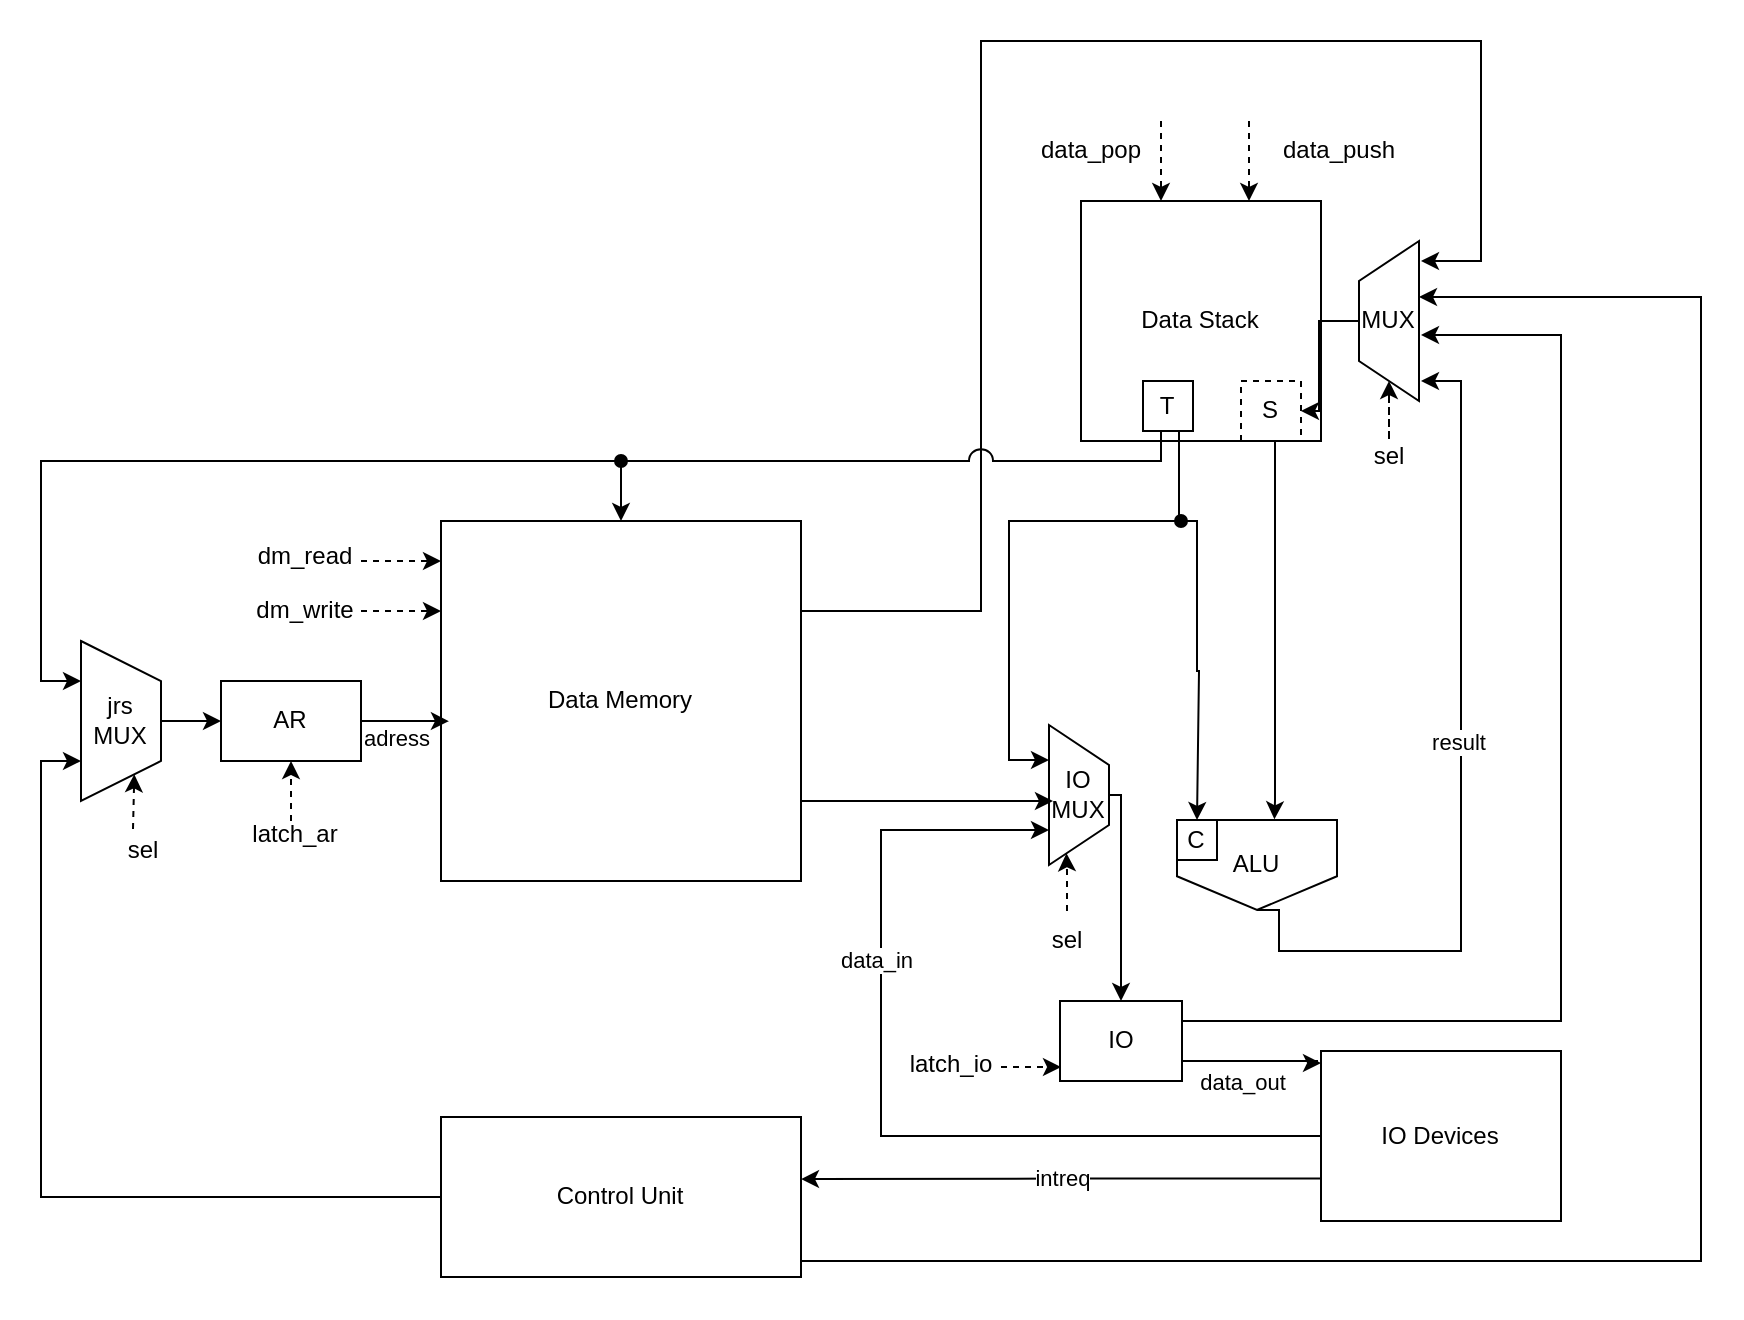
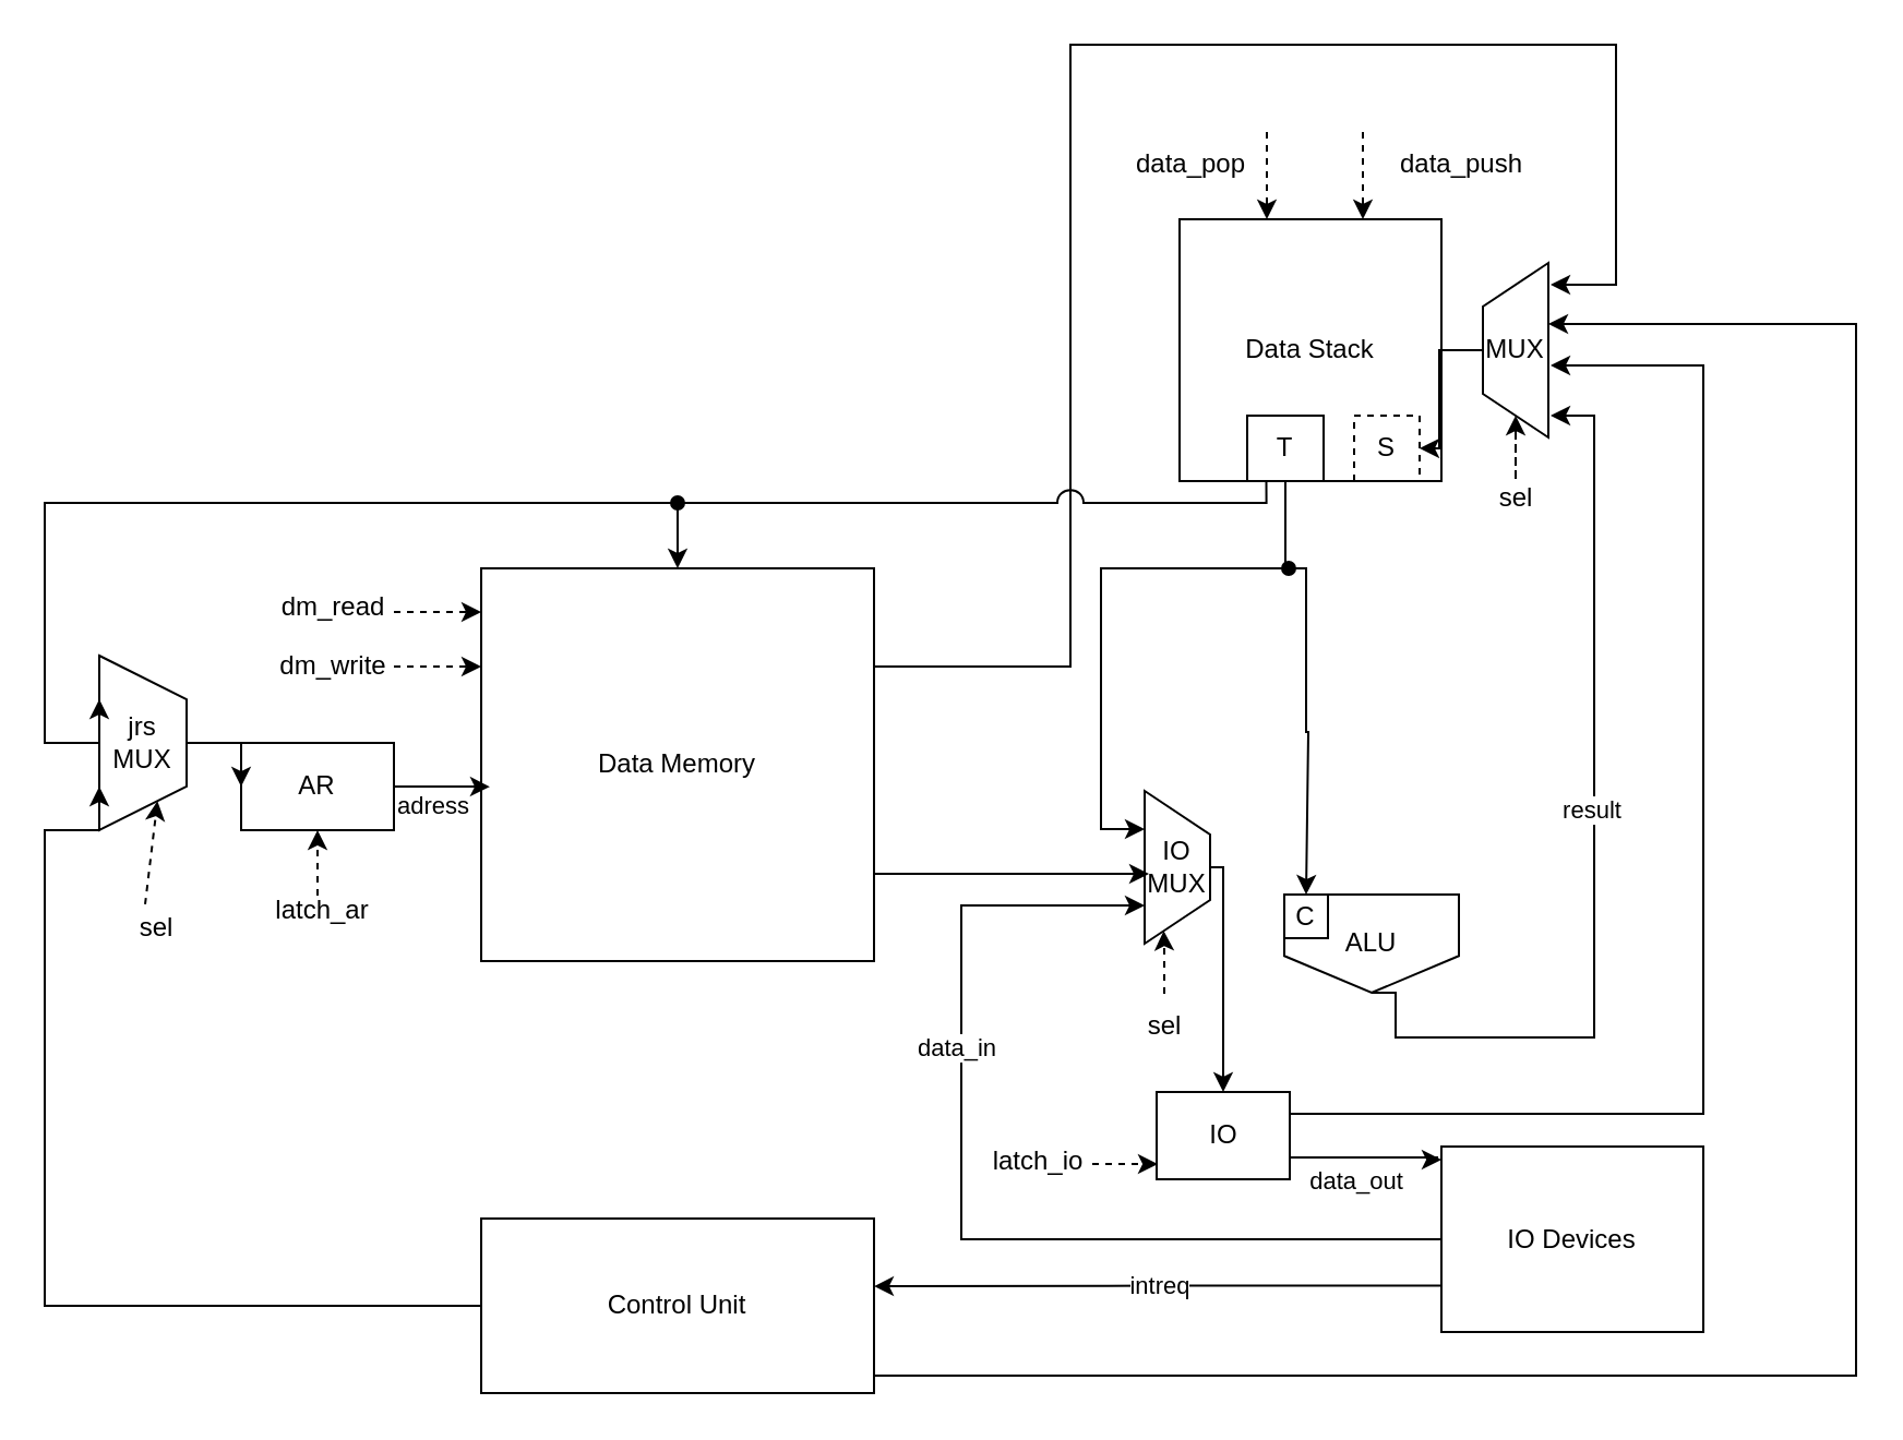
  <mxCell id="0" />
  <mxCell id="1" parent="0" />
  <mxCell id="2" value="Data Stack" style="rounded=0;whiteSpace=wrap;html=1;fillColor=none;" parent="1" vertex="1"><mxGeometry x="540" y="100" width="120" height="120" as="geometry" /></mxCell>
- <mxCell id="3" style="edgeStyle=orthogonalEdgeStyle;rounded=0;orthogonalLoop=1;jettySize=auto;html=1;exitX=0.5;exitY=1;exitDx=0;exitDy=0;entryX=0.609;entryY=-0.008;entryDx=0;entryDy=0;entryPerimeter=0;" parent="1" source="9" target="5" edge="1"><mxGeometry relative="1" as="geometry"><Array as="points"><mxPoint x="637" y="220" /><mxPoint x="637" y="400" /><mxPoint x="637" y="400" /></Array><mxPoint x="648" y="350" as="sourcePoint" /></mxGeometry></mxCell>
  <mxCell id="4" value="" style="group" parent="1" vertex="1" connectable="0"><mxGeometry x="588" y="379.5" width="80" height="75" as="geometry" /></mxCell>
  <mxCell id="5" value="ALU" style="shape=offPageConnector;whiteSpace=wrap;html=1;fillColor=none;" parent="4" vertex="1"><mxGeometry y="30" width="80" height="45" as="geometry" /></mxCell>
  <mxCell id="6" value="C" style="rounded=0;whiteSpace=wrap;html=1;fillColor=none;" parent="4" vertex="1"><mxGeometry y="30" width="20" height="20" as="geometry" /></mxCell>
  <mxCell id="7" style="edgeStyle=orthogonalEdgeStyle;rounded=0;orthogonalLoop=1;jettySize=auto;html=1;startArrow=none;startFill=0;exitX=1;exitY=0.25;exitDx=0;exitDy=0;" parent="1" edge="1" source="8"><mxGeometry relative="1" as="geometry"><mxPoint x="490" y="299" as="sourcePoint" /><mxPoint x="710" y="130" as="targetPoint" /><Array as="points"><mxPoint x="490" y="305" /><mxPoint x="490" y="20" /><mxPoint x="740" y="20" /><mxPoint x="740" y="130" /></Array></mxGeometry></mxCell>
  <mxCell id="8" value="Data Memory" style="whiteSpace=wrap;html=1;aspect=fixed;fillColor=none;" parent="1" vertex="1"><mxGeometry x="220" y="260" width="180" height="180" as="geometry" /></mxCell>
  <mxCell id="9" value="S" style="rounded=0;whiteSpace=wrap;html=1;fillColor=none;dashed=1;" parent="1" vertex="1"><mxGeometry x="620" y="190" width="30" height="30" as="geometry" /></mxCell>
- <mxCell id="10" value="T" style="rounded=0;whiteSpace=wrap;html=1;fillColor=none;" parent="1" vertex="1"><mxGeometry x="571" y="190" width="25" height="25" as="geometry" /></mxCell>
+ <mxCell id="10" value="T" style="rounded=0;whiteSpace=wrap;html=1;fillColor=none;" parent="1" vertex="1"><mxGeometry x="571" y="190" width="35" height="30" as="geometry" /></mxCell>
  <mxCell id="11" value="" style="endArrow=classic;html=1;rounded=0;entryX=0.5;entryY=0;entryDx=0;entryDy=0;dashed=1;" parent="1" edge="1"><mxGeometry width="50" height="50" relative="1" as="geometry"><mxPoint x="580" as="sourcePoint" y="60" /><mxPoint x="580" y="100" as="targetPoint" /></mxGeometry></mxCell>
  <mxCell id="12" value="" style="endArrow=classic;html=1;rounded=0;entryX=0.75;entryY=0;entryDx=0;entryDy=0;dashed=1;" parent="1" edge="1"><mxGeometry width="50" height="50" relative="1" as="geometry"><mxPoint x="624" as="sourcePoint" y="60" /><mxPoint x="624" y="100" as="targetPoint" /></mxGeometry></mxCell>
  <mxCell id="13" value="data_push" style="text;html=1;align=center;verticalAlign=middle;resizable=0;points=[];autosize=1;strokeColor=none;fillColor=none;" parent="1" vertex="1"><mxGeometry x="629" width="80" height="30" as="geometry" y="60" /></mxCell>
  <mxCell id="14" value="data_pop" style="text;html=1;align=center;verticalAlign=middle;resizable=0;points=[];autosize=1;strokeColor=none;fillColor=none;rotation=0;" parent="1" vertex="1"><mxGeometry x="510" width="70" height="30" as="geometry" y="60" /></mxCell>
  <mxCell id="15" style="edgeStyle=orthogonalEdgeStyle;rounded=0;orthogonalLoop=1;jettySize=auto;html=1;exitX=0.5;exitY=1;exitDx=0;exitDy=0;" parent="1" source="5" edge="1"><mxGeometry relative="1" as="geometry"><mxPoint x="710" y="190" as="targetPoint" /><Array as="points"><mxPoint x="639" y="475" /><mxPoint x="730" y="475" /><mxPoint x="730" y="190" /></Array></mxGeometry></mxCell>
  <mxCell id="16" value="result" style="edgeLabel;html=1;align=center;verticalAlign=middle;resizable=0;points=[];" parent="15" vertex="1" connectable="0"><mxGeometry x="0.061" y="2" relative="1" as="geometry"><mxPoint as="offset" /></mxGeometry></mxCell>
  <mxCell id="17" value="AR" style="rounded=0;whiteSpace=wrap;html=1;fillColor=none;" parent="1" vertex="1"><mxGeometry x="110" y="340" width="70" height="40" as="geometry" /></mxCell>
  <mxCell id="18" style="edgeStyle=orthogonalEdgeStyle;rounded=0;orthogonalLoop=1;jettySize=auto;html=1;exitX=1;exitY=0.5;exitDx=0;exitDy=0;entryX=0.022;entryY=0.556;entryDx=0;entryDy=0;entryPerimeter=0;" parent="1" source="17" target="8" edge="1"><mxGeometry relative="1" as="geometry" /></mxCell>
  <mxCell id="19" value="adress" style="edgeLabel;html=1;align=center;verticalAlign=middle;resizable=0;points=[];" parent="18" vertex="1" connectable="0"><mxGeometry x="-0.087" y="-2" relative="1" as="geometry"><mxPoint x="-2" y="6" as="offset" /></mxGeometry></mxCell>
  <mxCell id="20" style="edgeStyle=orthogonalEdgeStyle;rounded=0;orthogonalLoop=1;jettySize=auto;html=1;exitX=0.5;exitY=0;exitDx=0;exitDy=0;entryX=0;entryY=0.5;entryDx=0;entryDy=0;" parent="1" source="21" target="17" edge="1"><mxGeometry relative="1" as="geometry" /></mxCell>
- <mxCell id="21" value="&lt;div&gt;jrs&lt;/div&gt;MUX" style="shape=trapezoid;perimeter=trapezoidPerimeter;whiteSpace=wrap;html=1;fixedSize=1;fillColor=none;direction=south;" parent="1" vertex="1"><mxGeometry x="40" y="320" width="40" height="80" as="geometry" /></mxCell>
+ <mxCell id="21" value="&lt;div&gt;jrs&lt;/div&gt;MUX" style="shape=trapezoid;perimeter=trapezoidPerimeter;whiteSpace=wrap;html=1;fixedSize=1;fillColor=none;direction=south;" parent="1" vertex="1"><mxGeometry x="45" y="300" width="40" height="80" as="geometry" /></mxCell>
  <mxCell id="22" value="sel" style="text;html=1;align=center;verticalAlign=middle;resizable=0;points=[];autosize=1;strokeColor=none;fillColor=none;" parent="1" vertex="1"><mxGeometry x="51" y="410" width="40" height="30" as="geometry" /></mxCell>
  <mxCell id="23" value="" style="endArrow=classic;html=1;rounded=0;entryX=1;entryY=0.25;entryDx=0;entryDy=0;exitX=0.375;exitY=0.133;exitDx=0;exitDy=0;exitPerimeter=0;dashed=1;" parent="1" source="22" target="21" edge="1"><mxGeometry width="50" height="50" relative="1" as="geometry"><mxPoint x="70" y="420" as="sourcePoint" /><mxPoint x="120" y="370" as="targetPoint" /></mxGeometry></mxCell>
  <mxCell id="24" style="edgeStyle=orthogonalEdgeStyle;rounded=0;orthogonalLoop=1;jettySize=auto;html=1;exitX=0;exitY=0.5;exitDx=0;exitDy=0;entryX=0.75;entryY=1;entryDx=0;entryDy=0;" parent="1" source="26" target="21" edge="1"><mxGeometry relative="1" as="geometry"><mxPoint x="40" y="360" as="targetPoint" /><Array as="points"><mxPoint x="20" y="598" /><mxPoint x="20" y="380" /></Array></mxGeometry></mxCell>
  <mxCell id="25" style="edgeStyle=orthogonalEdgeStyle;rounded=0;orthogonalLoop=1;jettySize=auto;html=1;exitX=1;exitY=0.75;exitDx=0;exitDy=0;entryX=0.75;entryY=1;entryDx=0;entryDy=0;" parent="1" edge="1"><mxGeometry relative="1" as="geometry"><mxPoint x="709" y="148" as="targetPoint" /><mxPoint x="400" y="626" as="sourcePoint" /><Array as="points"><mxPoint x="400" y="630" /><mxPoint x="850" y="630" /><mxPoint x="850" y="148" /></Array></mxGeometry></mxCell>
  <mxCell id="26" value="Control Unit" style="rounded=0;whiteSpace=wrap;html=1;fillColor=none;" parent="1" vertex="1"><mxGeometry x="220" y="558" width="180" height="80" as="geometry" /></mxCell>
  <mxCell id="27" style="edgeStyle=orthogonalEdgeStyle;rounded=0;orthogonalLoop=1;jettySize=auto;html=1;exitX=1;exitY=0.75;exitDx=0;exitDy=0;" parent="1" source="30" edge="1"><mxGeometry relative="1" as="geometry"><mxPoint x="660" y="531" as="targetPoint" /><Array as="points"><mxPoint x="658" y="530" /></Array></mxGeometry></mxCell>
  <mxCell id="28" value="data_out" style="edgeLabel;html=1;align=center;verticalAlign=middle;resizable=0;points=[];" vertex="1" connectable="0" parent="27"><mxGeometry x="-0.262" relative="1" as="geometry"><mxPoint x="4" y="10" as="offset" /></mxGeometry></mxCell>
  <mxCell id="29" style="edgeStyle=orthogonalEdgeStyle;rounded=0;orthogonalLoop=1;jettySize=auto;html=1;exitX=1;exitY=0.25;exitDx=0;exitDy=0;" parent="1" edge="1"><mxGeometry relative="1" as="geometry"><mxPoint x="710" y="167" as="targetPoint" /><mxPoint x="590.5" y="517" as="sourcePoint" /><Array as="points"><mxPoint x="591" y="510" /><mxPoint x="780" y="510" /><mxPoint x="780" y="167" /></Array></mxGeometry></mxCell>
  <mxCell id="30" value="IO" style="rounded=0;whiteSpace=wrap;html=1;fillColor=none;" parent="1" vertex="1"><mxGeometry x="529.5" y="500" width="61" height="40" as="geometry" /></mxCell>
  <mxCell id="31" style="edgeStyle=orthogonalEdgeStyle;rounded=0;orthogonalLoop=1;jettySize=auto;html=1;exitX=0;exitY=0.75;exitDx=0;exitDy=0;entryX=1;entryY=0.388;entryDx=0;entryDy=0;entryPerimeter=0;" parent="1" source="35" target="26" edge="1"><mxGeometry relative="1" as="geometry" /></mxCell>
  <mxCell id="32" value="intreq" style="edgeLabel;html=1;align=center;verticalAlign=middle;resizable=0;points=[];" vertex="1" connectable="0" parent="31"><mxGeometry x="0.001" relative="1" as="geometry"><mxPoint as="offset" /></mxGeometry></mxCell>
  <mxCell id="33" style="edgeStyle=orthogonalEdgeStyle;rounded=0;orthogonalLoop=1;jettySize=auto;html=1;exitX=0;exitY=0.5;exitDx=0;exitDy=0;entryX=0.75;entryY=1;entryDx=0;entryDy=0;" parent="1" source="35" target="43" edge="1"><mxGeometry relative="1" as="geometry"><Array as="points"><mxPoint x="440" y="568" /><mxPoint x="440" y="414" /></Array></mxGeometry></mxCell>
  <mxCell id="34" value="data_in" style="edgeLabel;html=1;align=center;verticalAlign=middle;resizable=0;points=[];" vertex="1" connectable="0" parent="33"><mxGeometry x="0.35" y="3" relative="1" as="geometry"><mxPoint as="offset" /></mxGeometry></mxCell>
  <mxCell id="35" value="IO Devices" style="rounded=0;whiteSpace=wrap;html=1;fillColor=none;" parent="1" vertex="1"><mxGeometry x="660" y="525" width="120" height="85" as="geometry" /></mxCell>
  <mxCell id="36" value="" style="edgeStyle=none;orthogonalLoop=1;jettySize=auto;html=1;rounded=0;entryX=0.5;entryY=1;entryDx=0;entryDy=0;dashed=1;" parent="1" target="17" edge="1"><mxGeometry width="100" relative="1" as="geometry"><mxPoint x="145" y="410" as="sourcePoint" /><mxPoint x="190" y="410" as="targetPoint" /><Array as="points" /></mxGeometry></mxCell>
  <mxCell id="37" value="latch_ar" style="text;html=1;align=center;verticalAlign=middle;resizable=0;points=[];autosize=1;strokeColor=none;fillColor=none;" parent="1" vertex="1"><mxGeometry x="112" y="402" width="70" height="30" as="geometry" /></mxCell>
  <mxCell id="38" value="" style="edgeStyle=none;orthogonalLoop=1;jettySize=auto;html=1;rounded=0;dashed=1;" parent="1" edge="1"><mxGeometry width="100" relative="1" as="geometry"><mxPoint x="180" y="280" as="sourcePoint" /><mxPoint x="220" y="280" as="targetPoint" /><Array as="points" /></mxGeometry></mxCell>
  <mxCell id="39" value="dm_read" style="text;html=1;align=center;verticalAlign=middle;resizable=0;points=[];autosize=1;strokeColor=none;fillColor=none;" parent="1" vertex="1"><mxGeometry x="117" y="263" width="70" height="30" as="geometry" /></mxCell>
  <mxCell id="40" value="" style="edgeStyle=none;orthogonalLoop=1;jettySize=auto;html=1;rounded=0;dashed=1;entryX=0;entryY=0.25;entryDx=0;entryDy=0;" parent="1" target="8" edge="1"><mxGeometry width="100" relative="1" as="geometry"><mxPoint x="180" y="305" as="sourcePoint" /><mxPoint x="240" y="280" as="targetPoint" /><Array as="points" /></mxGeometry></mxCell>
  <mxCell id="41" value="dm_write" style="text;html=1;align=center;verticalAlign=middle;resizable=0;points=[];autosize=1;strokeColor=none;fillColor=none;" parent="1" vertex="1"><mxGeometry x="117" y="290" width="70" height="30" as="geometry" /></mxCell>
  <mxCell id="42" style="edgeStyle=orthogonalEdgeStyle;rounded=0;orthogonalLoop=1;jettySize=auto;html=1;entryX=0.5;entryY=0;entryDx=0;entryDy=0;exitX=0.5;exitY=0;exitDx=0;exitDy=0;" parent="1" source="43" target="30" edge="1"><mxGeometry relative="1" as="geometry"><Array as="points"><mxPoint x="560" y="397" /></Array></mxGeometry></mxCell>
  <mxCell id="43" value="IO MUX" style="shape=trapezoid;perimeter=trapezoidPerimeter;whiteSpace=wrap;html=1;fixedSize=1;fillColor=none;direction=south;" parent="1" vertex="1"><mxGeometry x="524" y="362" width="30" height="70" as="geometry" /></mxCell>
  <mxCell id="44" value="" style="edgeStyle=orthogonalEdgeStyle;orthogonalLoop=1;jettySize=auto;html=1;rounded=0;entryX=0.25;entryY=1;entryDx=0;entryDy=0;jumpStyle=arc;jumpSize=13;startArrow=none;startFill=0;exitX=0.5;exitY=1;exitDx=0;exitDy=0;" parent="1" source="10" target="43" edge="1"><mxGeometry width="100" relative="1" as="geometry"><mxPoint x="590" y="250" as="sourcePoint" /><mxPoint x="570" y="280" as="targetPoint" /><Array as="points"><mxPoint x="589" y="260" /><mxPoint x="504" y="260" /><mxPoint x="504" y="380" /></Array></mxGeometry></mxCell>
  <mxCell id="45" style="edgeStyle=orthogonalEdgeStyle;rounded=0;orthogonalLoop=1;jettySize=auto;html=1;exitX=1;exitY=0.75;exitDx=0;exitDy=0;entryX=0.643;entryY=0.967;entryDx=0;entryDy=0;entryPerimeter=0;" parent="1" edge="1"><mxGeometry relative="1" as="geometry"><mxPoint x="400" y="388" as="sourcePoint" /><mxPoint x="525.99" y="400.01" as="targetPoint" /><Array as="points"><mxPoint x="400" y="400" /></Array></mxGeometry></mxCell>
  <mxCell id="46" value="" style="edgeStyle=none;orthogonalLoop=1;jettySize=auto;html=1;rounded=0;dashed=1;" parent="1" edge="1"><mxGeometry width="100" relative="1" as="geometry"><mxPoint x="500" y="533" as="sourcePoint" /><mxPoint x="530" y="533" as="targetPoint" /><Array as="points" /></mxGeometry></mxCell>
  <mxCell id="47" value="latch_io" style="text;html=1;align=center;verticalAlign=middle;resizable=0;points=[];autosize=1;strokeColor=none;fillColor=none;" parent="1" vertex="1"><mxGeometry x="445" y="517" width="60" height="30" as="geometry" /></mxCell>
  <mxCell id="48" style="edgeStyle=orthogonalEdgeStyle;rounded=0;orthogonalLoop=1;jettySize=auto;html=1;exitX=0.5;exitY=0;exitDx=0;exitDy=0;" parent="1" source="49" target="9" edge="1"><mxGeometry relative="1" as="geometry" /></mxCell>
  <mxCell id="49" value="MUX" style="shape=trapezoid;perimeter=trapezoidPerimeter;whiteSpace=wrap;html=1;fixedSize=1;direction=north;fillColor=none;" parent="1" vertex="1"><mxGeometry x="679" y="120" width="30" height="80" as="geometry" /></mxCell>
  <mxCell id="50" style="edgeStyle=orthogonalEdgeStyle;rounded=0;orthogonalLoop=1;jettySize=auto;html=1;entryX=1;entryY=0.75;entryDx=0;entryDy=0;dashed=1;" parent="1" source="51" target="43" edge="1"><mxGeometry relative="1" as="geometry" /></mxCell>
  <mxCell id="51" value="sel" style="text;html=1;align=center;verticalAlign=middle;resizable=0;points=[];autosize=1;strokeColor=none;fillColor=none;" parent="1" vertex="1"><mxGeometry x="513" y="455" width="40" height="30" as="geometry" /></mxCell>
  <mxCell id="52" style="edgeStyle=orthogonalEdgeStyle;rounded=0;orthogonalLoop=1;jettySize=auto;html=1;entryX=0;entryY=0.5;entryDx=0;entryDy=0;dashed=1;" parent="1" source="53" target="49" edge="1"><mxGeometry relative="1" as="geometry" /></mxCell>
  <mxCell id="53" value="sel" style="text;html=1;align=center;verticalAlign=middle;resizable=0;points=[];autosize=1;strokeColor=none;fillColor=none;" parent="1" vertex="1"><mxGeometry x="674" y="213" width="40" height="30" as="geometry" /></mxCell>
  <mxCell id="54" value="" style="edgeStyle=orthogonalEdgeStyle;orthogonalLoop=1;jettySize=auto;html=1;rounded=0;exitX=0.25;exitY=1;exitDx=0;exitDy=0;entryX=0.25;entryY=1;entryDx=0;entryDy=0;jumpStyle=arc;jumpSize=12;" parent="1" source="10" edge="1" target="21"><mxGeometry width="100" relative="1" as="geometry"><mxPoint x="520" y="240" as="sourcePoint" /><mxPoint x="310" y="220" as="targetPoint" /><Array as="points"><mxPoint x="580" y="230" /><mxPoint x="20" y="230" /><mxPoint x="20" y="340" /></Array></mxGeometry></mxCell>
  <mxCell id="55" value="" style="endArrow=classic;html=1;rounded=0;entryX=0.5;entryY=0;entryDx=0;entryDy=0;startArrow=oval;startFill=1;" edge="1" parent="1" target="8"><mxGeometry width="50" height="50" relative="1" as="geometry"><mxPoint x="310" y="230" as="sourcePoint" /><mxPoint x="490" y="290" as="targetPoint" /></mxGeometry></mxCell>
  <mxCell id="56" value="" style="endArrow=classic;html=1;rounded=0;edgeStyle=orthogonalEdgeStyle;startArrow=oval;startFill=1;entryX=0.5;entryY=0;entryDx=0;entryDy=0;" edge="1" parent="1" target="6"><mxGeometry width="50" height="50" relative="1" as="geometry"><mxPoint x="590" y="260" as="sourcePoint" /><mxPoint x="610" y="390" as="targetPoint" /><Array as="points"><mxPoint x="598" y="260" /><mxPoint x="598" y="335" /><mxPoint x="599" y="335" /><mxPoint x="599" y="410" /></Array></mxGeometry></mxCell>
